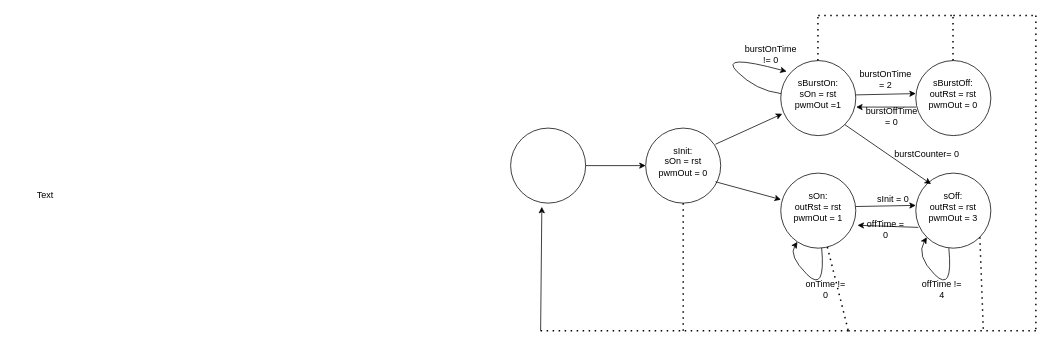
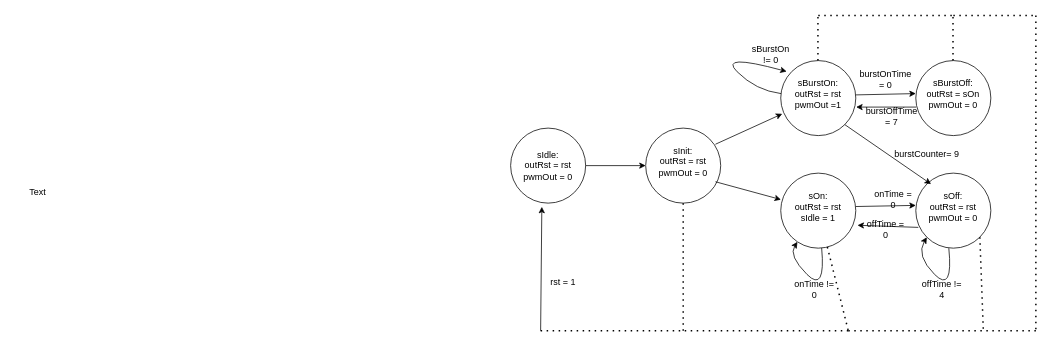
  <mxCell id="0" />
  <mxCell id="1" parent="0" />
  <mxCell id="2" value="" style="ellipse;whiteSpace=wrap;html=1;aspect=fixed;" vertex="1" parent="1"><mxGeometry x="680" y="170" width="100" height="100" as="geometry" /></mxCell>
  <mxCell id="3" value="" style="ellipse;whiteSpace=wrap;html=1;aspect=fixed;" vertex="1" parent="1"><mxGeometry x="860" y="170" width="100" height="100" as="geometry" /></mxCell>
  <mxCell id="4" value="" style="ellipse;whiteSpace=wrap;html=1;aspect=fixed;" vertex="1" parent="1"><mxGeometry x="1040" y="80" width="100" height="100" as="geometry" /></mxCell>
  <mxCell id="5" value="" style="ellipse;whiteSpace=wrap;html=1;aspect=fixed;" vertex="1" parent="1"><mxGeometry x="1040" y="230" width="100" height="100" as="geometry" /></mxCell>
  <mxCell id="6" value="" style="ellipse;whiteSpace=wrap;html=1;aspect=fixed;" vertex="1" parent="1"><mxGeometry x="1220" y="230" width="100" height="100" as="geometry" /></mxCell>
  <mxCell id="7" value="" style="ellipse;whiteSpace=wrap;html=1;aspect=fixed;" vertex="1" parent="1"><mxGeometry x="1220" y="80" width="100" height="100" as="geometry" /></mxCell>
- <mxCell id="8" value="sBurstOn:&lt;div&gt;sOn = rst&lt;/div&gt;&lt;div&gt;pwmOut =1&lt;/div&gt;" style="text;html=1;align=center;verticalAlign=middle;whiteSpace=wrap;rounded=0;" vertex="1" parent="1"><mxGeometry x="1050" y="110" width="80" height="30" as="geometry" /></mxCell>
- <mxCell id="9" value="sInit:&lt;div&gt;sOn = rst&lt;/div&gt;&lt;div&gt;pwmOut = 0&lt;/div&gt;" style="text;html=1;align=center;verticalAlign=middle;whiteSpace=wrap;rounded=0;" vertex="1" parent="1"><mxGeometry x="870" y="200" width="80" height="30" as="geometry" /></mxCell>
- <mxCell id="11" value="sOn:&lt;div&gt;outRst = rst&lt;/div&gt;&lt;div&gt;pwmOut = 1&lt;/div&gt;" style="text;html=1;align=center;verticalAlign=middle;whiteSpace=wrap;rounded=0;" vertex="1" parent="1"><mxGeometry x="1050" y="260" width="80" height="30" as="geometry" /></mxCell>
- <mxCell id="12" value="sOff:&lt;div&gt;outRst = rst&lt;/div&gt;&lt;div&gt;pwmOut = 3&lt;/div&gt;" style="text;html=1;align=center;verticalAlign=middle;whiteSpace=wrap;rounded=0;" vertex="1" parent="1"><mxGeometry x="1230" y="260" width="80" height="30" as="geometry" /></mxCell>
- <mxCell id="13" value="sBurstOff:&lt;div&gt;outRst = rst&lt;/div&gt;&lt;div&gt;pwmOut = 0&lt;/div&gt;" style="text;html=1;align=center;verticalAlign=middle;whiteSpace=wrap;rounded=0;" vertex="1" parent="1"><mxGeometry x="1230" y="110" width="80" height="30" as="geometry" /></mxCell>
+ <mxCell id="8" value="sBurstOn:&lt;div&gt;outRst = rst&lt;/div&gt;&lt;div&gt;pwmOut =1&lt;/div&gt;" style="text;html=1;align=center;verticalAlign=middle;whiteSpace=wrap;rounded=0;" vertex="1" parent="1"><mxGeometry x="1050" y="110" width="80" height="30" as="geometry" /></mxCell>
+ <mxCell id="9" value="sInit:&lt;div&gt;outRst = rst&lt;/div&gt;&lt;div&gt;pwmOut = 0&lt;/div&gt;" style="text;html=1;align=center;verticalAlign=middle;whiteSpace=wrap;rounded=0;" vertex="1" parent="1"><mxGeometry x="870" y="200" width="80" height="30" as="geometry" /></mxCell>
+ <mxCell id="10" value="sIdle:&lt;div&gt;outRst = rst&lt;/div&gt;&lt;div&gt;pwmOut = 0&lt;/div&gt;" style="text;html=1;align=center;verticalAlign=middle;whiteSpace=wrap;rounded=0;" vertex="1" parent="1"><mxGeometry x="690" y="205" width="80" height="30" as="geometry" /></mxCell>
+ <mxCell id="11" value="sOn:&lt;div&gt;outRst = rst&lt;/div&gt;&lt;div&gt;sIdle = 1&lt;/div&gt;" style="text;html=1;align=center;verticalAlign=middle;whiteSpace=wrap;rounded=0;" vertex="1" parent="1"><mxGeometry x="1050" y="260" width="80" height="30" as="geometry" /></mxCell>
+ <mxCell id="12" value="sOff:&lt;div&gt;outRst = rst&lt;/div&gt;&lt;div&gt;pwmOut = 0&lt;/div&gt;" style="text;html=1;align=center;verticalAlign=middle;whiteSpace=wrap;rounded=0;" vertex="1" parent="1"><mxGeometry x="1230" y="260" width="80" height="30" as="geometry" /></mxCell>
+ <mxCell id="13" value="sBurstOff:&lt;div&gt;outRst = sOn&lt;/div&gt;&lt;div&gt;pwmOut = 0&lt;/div&gt;" style="text;html=1;align=center;verticalAlign=middle;whiteSpace=wrap;rounded=0;" vertex="1" parent="1"><mxGeometry x="1230" y="110" width="80" height="30" as="geometry" /></mxCell>
  <mxCell id="14" value="" style="endArrow=classic;html=1;rounded=0;exitX=1;exitY=0.5;exitDx=0;exitDy=0;entryX=0;entryY=0.5;entryDx=0;entryDy=0;" edge="1" parent="1" source="2" target="3"><mxGeometry width="50" height="50" relative="1" as="geometry"><mxPoint x="780" y="230" as="sourcePoint" /><mxPoint x="830" y="180" as="targetPoint" /></mxGeometry></mxCell>
  <mxCell id="15" value="" style="endArrow=classic;html=1;rounded=0;exitX=1;exitY=0.5;exitDx=0;exitDy=0;" edge="1" parent="1"><mxGeometry width="50" height="50" relative="1" as="geometry"><mxPoint x="1140" y="274.5" as="sourcePoint" /><mxPoint x="1220" y="273" as="targetPoint" /></mxGeometry></mxCell>
  <mxCell id="16" value="" style="endArrow=classic;html=1;rounded=0;exitX=1;exitY=0.5;exitDx=0;exitDy=0;" edge="1" parent="1"><mxGeometry width="50" height="50" relative="1" as="geometry"><mxPoint x="1140" y="125.75" as="sourcePoint" /><mxPoint x="1220" y="124" as="targetPoint" /></mxGeometry></mxCell>
  <mxCell id="17" value="" style="endArrow=classic;html=1;rounded=0;exitX=1;exitY=0.5;exitDx=0;exitDy=0;entryX=0.02;entryY=0.71;entryDx=0;entryDy=0;entryPerimeter=0;" edge="1" parent="1" target="4"><mxGeometry width="50" height="50" relative="1" as="geometry"><mxPoint x="953" y="191.5" as="sourcePoint" /><mxPoint x="1050" y="190" as="targetPoint" /></mxGeometry></mxCell>
  <mxCell id="18" value="" style="endArrow=classic;html=1;rounded=0;exitX=1;exitY=0.5;exitDx=0;exitDy=0;entryX=0.003;entryY=0.353;entryDx=0;entryDy=0;entryPerimeter=0;" edge="1" parent="1" target="5"><mxGeometry width="50" height="50" relative="1" as="geometry"><mxPoint x="953" y="241.5" as="sourcePoint" /><mxPoint x="1050" y="240" as="targetPoint" /></mxGeometry></mxCell>
- <mxCell id="19" value="Text" style="text;html=1;align=center;verticalAlign=middle;whiteSpace=wrap;rounded=0;" vertex="1" parent="1"><mxGeometry x="30" y="245" width="60" height="30" as="geometry" /></mxCell>
- <mxCell id="20" value="onTime != 0" style="text;html=1;align=center;verticalAlign=middle;whiteSpace=wrap;rounded=0;" vertex="1" parent="1"><mxGeometry x="1070" y="370" width="60" height="30" as="geometry" /></mxCell>
+ <mxCell id="19" value="Text" style="text;html=1;align=center;verticalAlign=middle;whiteSpace=wrap;rounded=0;" vertex="1" parent="1"><mxGeometry x="20" y="240" width="60" height="30" as="geometry" /></mxCell>
+ <mxCell id="20" value="onTime != 0" style="text;html=1;align=center;verticalAlign=middle;whiteSpace=wrap;rounded=0;" vertex="1" parent="1"><mxGeometry x="1055" y="370" width="60" height="30" as="geometry" /></mxCell>
  <mxCell id="21" value="" style="curved=1;endArrow=classic;html=1;rounded=0;" edge="1" parent="1" source="5" target="5"><mxGeometry width="50" height="50" relative="1" as="geometry"><mxPoint x="1050" y="390" as="sourcePoint" /><mxPoint x="1100" y="340" as="targetPoint" /><Array as="points"><mxPoint x="1100" y="390" /><mxPoint x="1050" y="340" /></Array></mxGeometry></mxCell>
  <mxCell id="22" value="offTime = 0" style="text;html=1;align=center;verticalAlign=middle;whiteSpace=wrap;rounded=0;" vertex="1" parent="1"><mxGeometry x="1150" y="290" width="60" height="30" as="geometry" /></mxCell>
  <mxCell id="23" value="offTime != 4" style="text;html=1;align=center;verticalAlign=middle;whiteSpace=wrap;rounded=0;" vertex="1" parent="1"><mxGeometry x="1225" y="370" width="60" height="30" as="geometry" /></mxCell>
  <mxCell id="24" value="" style="curved=1;endArrow=classic;html=1;rounded=0;entryX=0;entryY=1;entryDx=0;entryDy=0;" edge="1" parent="1" target="6"><mxGeometry width="50" height="50" relative="1" as="geometry"><mxPoint x="1264" y="330" as="sourcePoint" /><mxPoint x="1232" y="322" as="targetPoint" /><Array as="points"><mxPoint x="1270" y="390" /><mxPoint x="1220" y="340" /></Array></mxGeometry></mxCell>
  <mxCell id="25" value="" style="endArrow=classic;html=1;rounded=0;exitX=0.033;exitY=0.723;exitDx=0;exitDy=0;exitPerimeter=0;entryX=1.023;entryY=0.695;entryDx=0;entryDy=0;entryPerimeter=0;" edge="1" parent="1" source="6" target="5"><mxGeometry width="50" height="50" relative="1" as="geometry"><mxPoint x="1150" y="360" as="sourcePoint" /><mxPoint x="1200" y="310" as="targetPoint" /></mxGeometry></mxCell>
- <mxCell id="26" value="burstOnTime = 2" style="text;html=1;align=center;verticalAlign=middle;whiteSpace=wrap;rounded=0;" vertex="1" parent="1"><mxGeometry x="1150" y="90" width="60" height="30" as="geometry" /></mxCell>
- <mxCell id="27" value="burstCounter= 0" style="text;html=1;align=center;verticalAlign=middle;whiteSpace=wrap;rounded=0;" vertex="1" parent="1"><mxGeometry x="1190" y="190" width="90" height="30" as="geometry" /></mxCell>
- <mxCell id="28" value="burstOnTime != 0" style="text;html=1;align=center;verticalAlign=middle;whiteSpace=wrap;rounded=0;" vertex="1" parent="1"><mxGeometry x="996.9" y="56.9" width="60" height="30" as="geometry" /></mxCell>
+ <mxCell id="26" value="burstOnTime = 0" style="text;html=1;align=center;verticalAlign=middle;whiteSpace=wrap;rounded=0;" vertex="1" parent="1"><mxGeometry x="1150" y="90" width="60" height="30" as="geometry" /></mxCell>
+ <mxCell id="27" value="burstCounter= 9" style="text;html=1;align=center;verticalAlign=middle;whiteSpace=wrap;rounded=0;" vertex="1" parent="1"><mxGeometry x="1190" y="190" width="90" height="30" as="geometry" /></mxCell>
+ <mxCell id="28" value="sBurstOn != 0" style="text;html=1;align=center;verticalAlign=middle;whiteSpace=wrap;rounded=0;" vertex="1" parent="1"><mxGeometry x="996.9" y="56.9" width="60" height="30" as="geometry" /></mxCell>
  <mxCell id="29" value="" style="curved=1;endArrow=classic;html=1;rounded=0;entryX=0.079;entryY=0.146;entryDx=0;entryDy=0;entryPerimeter=0;" edge="1" parent="1" source="4" target="4"><mxGeometry width="50" height="50" relative="1" as="geometry"><mxPoint x="985" y="40" as="sourcePoint" /><mxPoint x="950" y="62.7" as="targetPoint" /><Array as="points"><mxPoint x="1006.9" y="119.9" /><mxPoint x="956.9" y="69.9" /></Array></mxGeometry></mxCell>
- <mxCell id="30" value="burstOffTime = 0" style="text;html=1;align=center;verticalAlign=middle;whiteSpace=wrap;rounded=0;" vertex="1" parent="1"><mxGeometry x="1157.5" y="140" width="60" height="30" as="geometry" /></mxCell>
+ <mxCell id="30" value="burstOffTime = 7" style="text;html=1;align=center;verticalAlign=middle;whiteSpace=wrap;rounded=0;" vertex="1" parent="1"><mxGeometry x="1157.5" y="140" width="60" height="30" as="geometry" /></mxCell>
  <mxCell id="31" value="" style="endArrow=classic;html=1;rounded=0;exitX=0.033;exitY=0.723;exitDx=0;exitDy=0;exitPerimeter=0;entryX=1.005;entryY=0.62;entryDx=0;entryDy=0;entryPerimeter=0;" edge="1" parent="1" target="4"><mxGeometry width="50" height="50" relative="1" as="geometry"><mxPoint x="1220.5" y="142" as="sourcePoint" /><mxPoint x="1139.5" y="139" as="targetPoint" /></mxGeometry></mxCell>
  <mxCell id="32" value="" style="endArrow=classic;html=1;rounded=0;exitX=1;exitY=1;exitDx=0;exitDy=0;entryX=0.203;entryY=0.146;entryDx=0;entryDy=0;entryPerimeter=0;" edge="1" parent="1" source="4" target="6"><mxGeometry width="50" height="50" relative="1" as="geometry"><mxPoint x="1130" y="240" as="sourcePoint" /><mxPoint x="1180" y="190" as="targetPoint" /></mxGeometry></mxCell>
- <mxCell id="33" value="sInit = 0" style="text;html=1;align=center;verticalAlign=middle;whiteSpace=wrap;rounded=0;" vertex="1" parent="1"><mxGeometry x="1160" y="250" width="60" height="30" as="geometry" /></mxCell>
+ <mxCell id="33" value="onTime = 0" style="text;html=1;align=center;verticalAlign=middle;whiteSpace=wrap;rounded=0;" vertex="1" parent="1"><mxGeometry x="1160" y="250" width="60" height="30" as="geometry" /></mxCell>
  <mxCell id="34" value="" style="endArrow=none;dashed=1;html=1;dashPattern=1 3;strokeWidth=2;rounded=0;" edge="1" parent="1"><mxGeometry width="50" height="50" relative="1" as="geometry"><mxPoint x="1089.57" y="80" as="sourcePoint" /><mxPoint x="1089.57" y="20" as="targetPoint" /></mxGeometry></mxCell>
  <mxCell id="35" value="" style="endArrow=none;dashed=1;html=1;dashPattern=1 3;strokeWidth=2;rounded=0;" edge="1" parent="1"><mxGeometry width="50" height="50" relative="1" as="geometry"><mxPoint x="1269.57" y="80" as="sourcePoint" /><mxPoint x="1269.57" y="20" as="targetPoint" /></mxGeometry></mxCell>
  <mxCell id="36" value="" style="endArrow=none;dashed=1;html=1;dashPattern=1 3;strokeWidth=2;rounded=0;" edge="1" parent="1"><mxGeometry width="50" height="50" relative="1" as="geometry"><mxPoint x="1090" y="20" as="sourcePoint" /><mxPoint x="1270" y="20" as="targetPoint" /></mxGeometry></mxCell>
  <mxCell id="37" value="" style="endArrow=none;dashed=1;html=1;dashPattern=1 3;strokeWidth=2;rounded=0;" edge="1" parent="1" source="5"><mxGeometry width="50" height="50" relative="1" as="geometry"><mxPoint x="1129.13" y="450" as="sourcePoint" /><mxPoint x="1130" y="440" as="targetPoint" /></mxGeometry></mxCell>
  <mxCell id="38" value="" style="endArrow=none;dashed=1;html=1;dashPattern=1 3;strokeWidth=2;rounded=0;exitX=1;exitY=1;exitDx=0;exitDy=0;" edge="1" parent="1" source="6"><mxGeometry width="50" height="50" relative="1" as="geometry"><mxPoint x="1309.13" y="450" as="sourcePoint" /><mxPoint x="1310" y="440" as="targetPoint" /></mxGeometry></mxCell>
  <mxCell id="39" value="" style="endArrow=none;dashed=1;html=1;dashPattern=1 3;strokeWidth=2;rounded=0;" edge="1" parent="1"><mxGeometry width="50" height="50" relative="1" as="geometry"><mxPoint x="1130" y="440" as="sourcePoint" /><mxPoint x="1380" y="440" as="targetPoint" /></mxGeometry></mxCell>
  <mxCell id="40" value="" style="endArrow=none;dashed=1;html=1;dashPattern=1 3;strokeWidth=2;rounded=0;" edge="1" parent="1"><mxGeometry width="50" height="50" relative="1" as="geometry"><mxPoint x="1270" y="20" as="sourcePoint" /><mxPoint x="1380" y="20" as="targetPoint" /></mxGeometry></mxCell>
  <mxCell id="41" value="" style="endArrow=none;dashed=1;html=1;dashPattern=1 3;strokeWidth=2;rounded=0;" edge="1" parent="1"><mxGeometry width="50" height="50" relative="1" as="geometry"><mxPoint x="1380" y="20" as="sourcePoint" /><mxPoint x="1380" y="440" as="targetPoint" /></mxGeometry></mxCell>
  <mxCell id="42" value="" style="endArrow=none;dashed=1;html=1;dashPattern=1 3;strokeWidth=2;rounded=0;" edge="1" parent="1"><mxGeometry width="50" height="50" relative="1" as="geometry"><mxPoint x="720" y="440" as="sourcePoint" /><mxPoint x="1130" y="440" as="targetPoint" /></mxGeometry></mxCell>
  <mxCell id="43" value="" style="endArrow=classic;html=1;rounded=0;entryX=0.416;entryY=1.049;entryDx=0;entryDy=0;entryPerimeter=0;" edge="1" parent="1" target="2"><mxGeometry width="50" height="50" relative="1" as="geometry"><mxPoint x="720" y="440" as="sourcePoint" /><mxPoint x="770" y="390" as="targetPoint" /></mxGeometry></mxCell>
+ <mxCell id="44" value="rst = 1" style="text;html=1;align=center;verticalAlign=middle;whiteSpace=wrap;rounded=0;" vertex="1" parent="1"><mxGeometry x="720" y="360" width="60" height="30" as="geometry" /></mxCell>
  <mxCell id="45" value="" style="endArrow=none;dashed=1;html=1;dashPattern=1 3;strokeWidth=2;rounded=0;entryX=0.5;entryY=1;entryDx=0;entryDy=0;" edge="1" parent="1" target="3"><mxGeometry width="50" height="50" relative="1" as="geometry"><mxPoint x="910" y="440" as="sourcePoint" /><mxPoint x="1240" y="230" as="targetPoint" /><Array as="points"><mxPoint x="910" y="290" /></Array></mxGeometry></mxCell>
